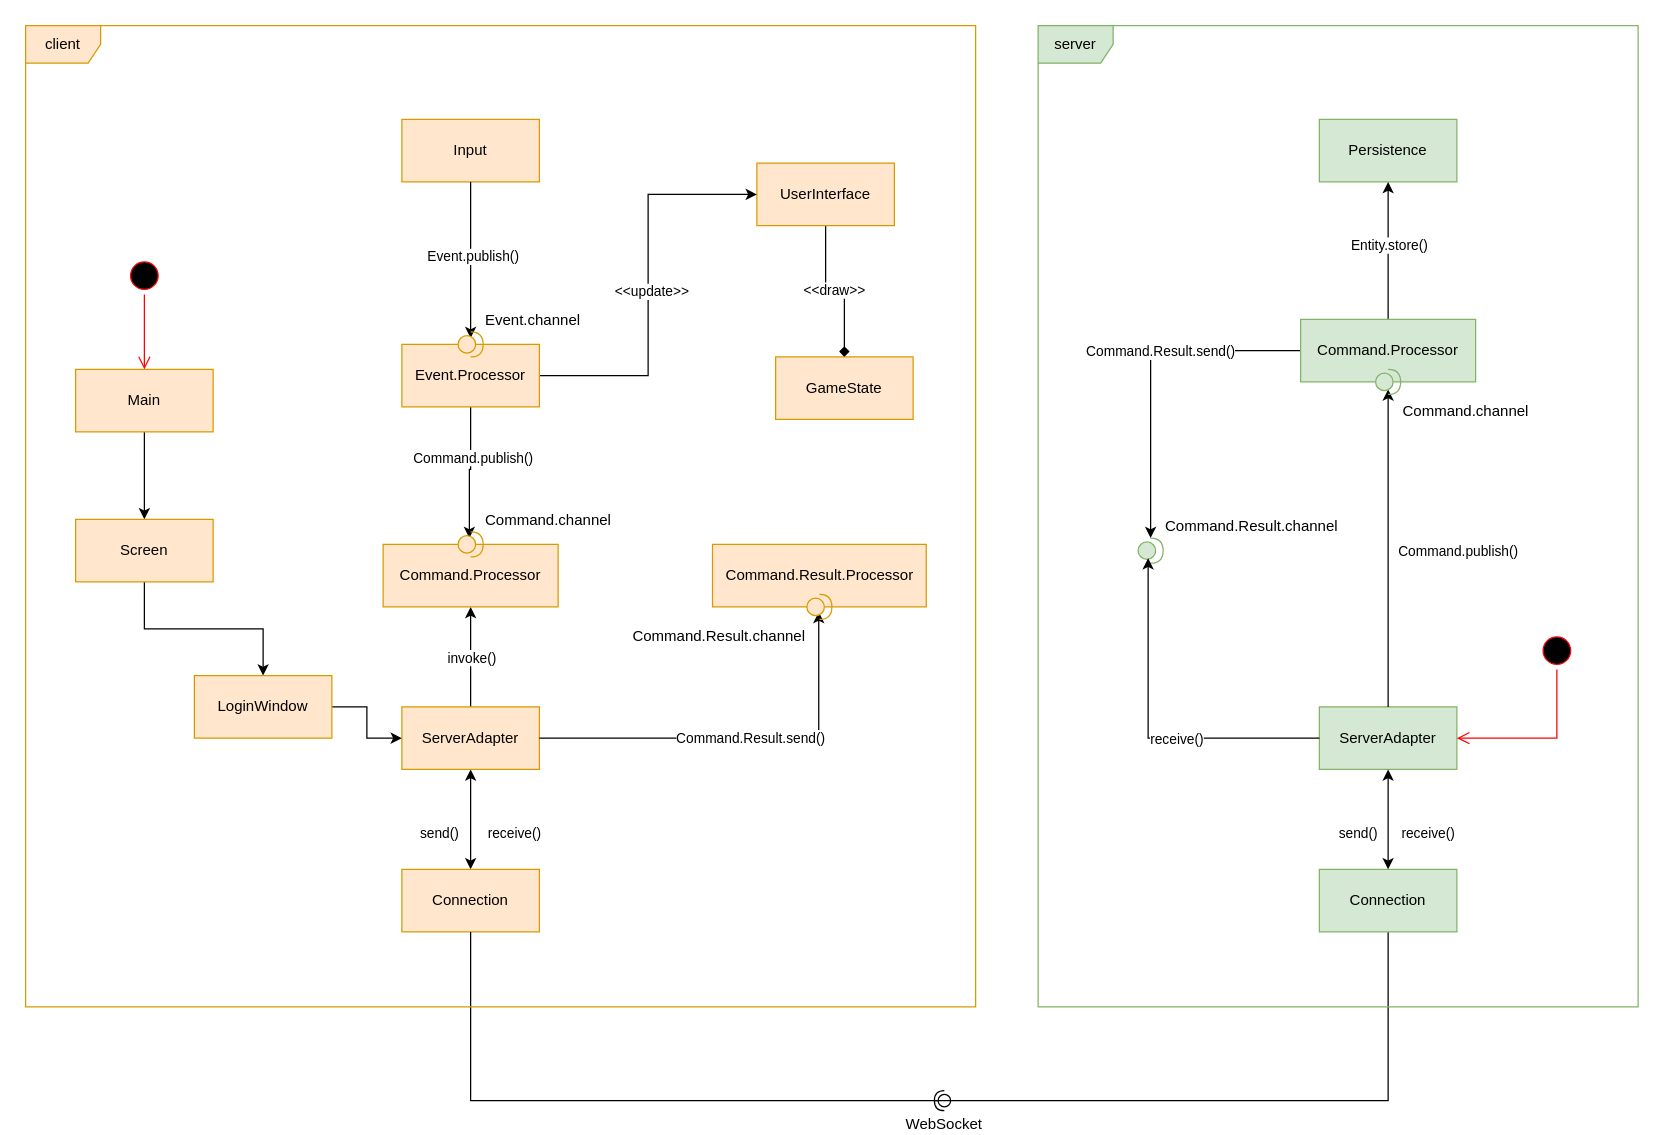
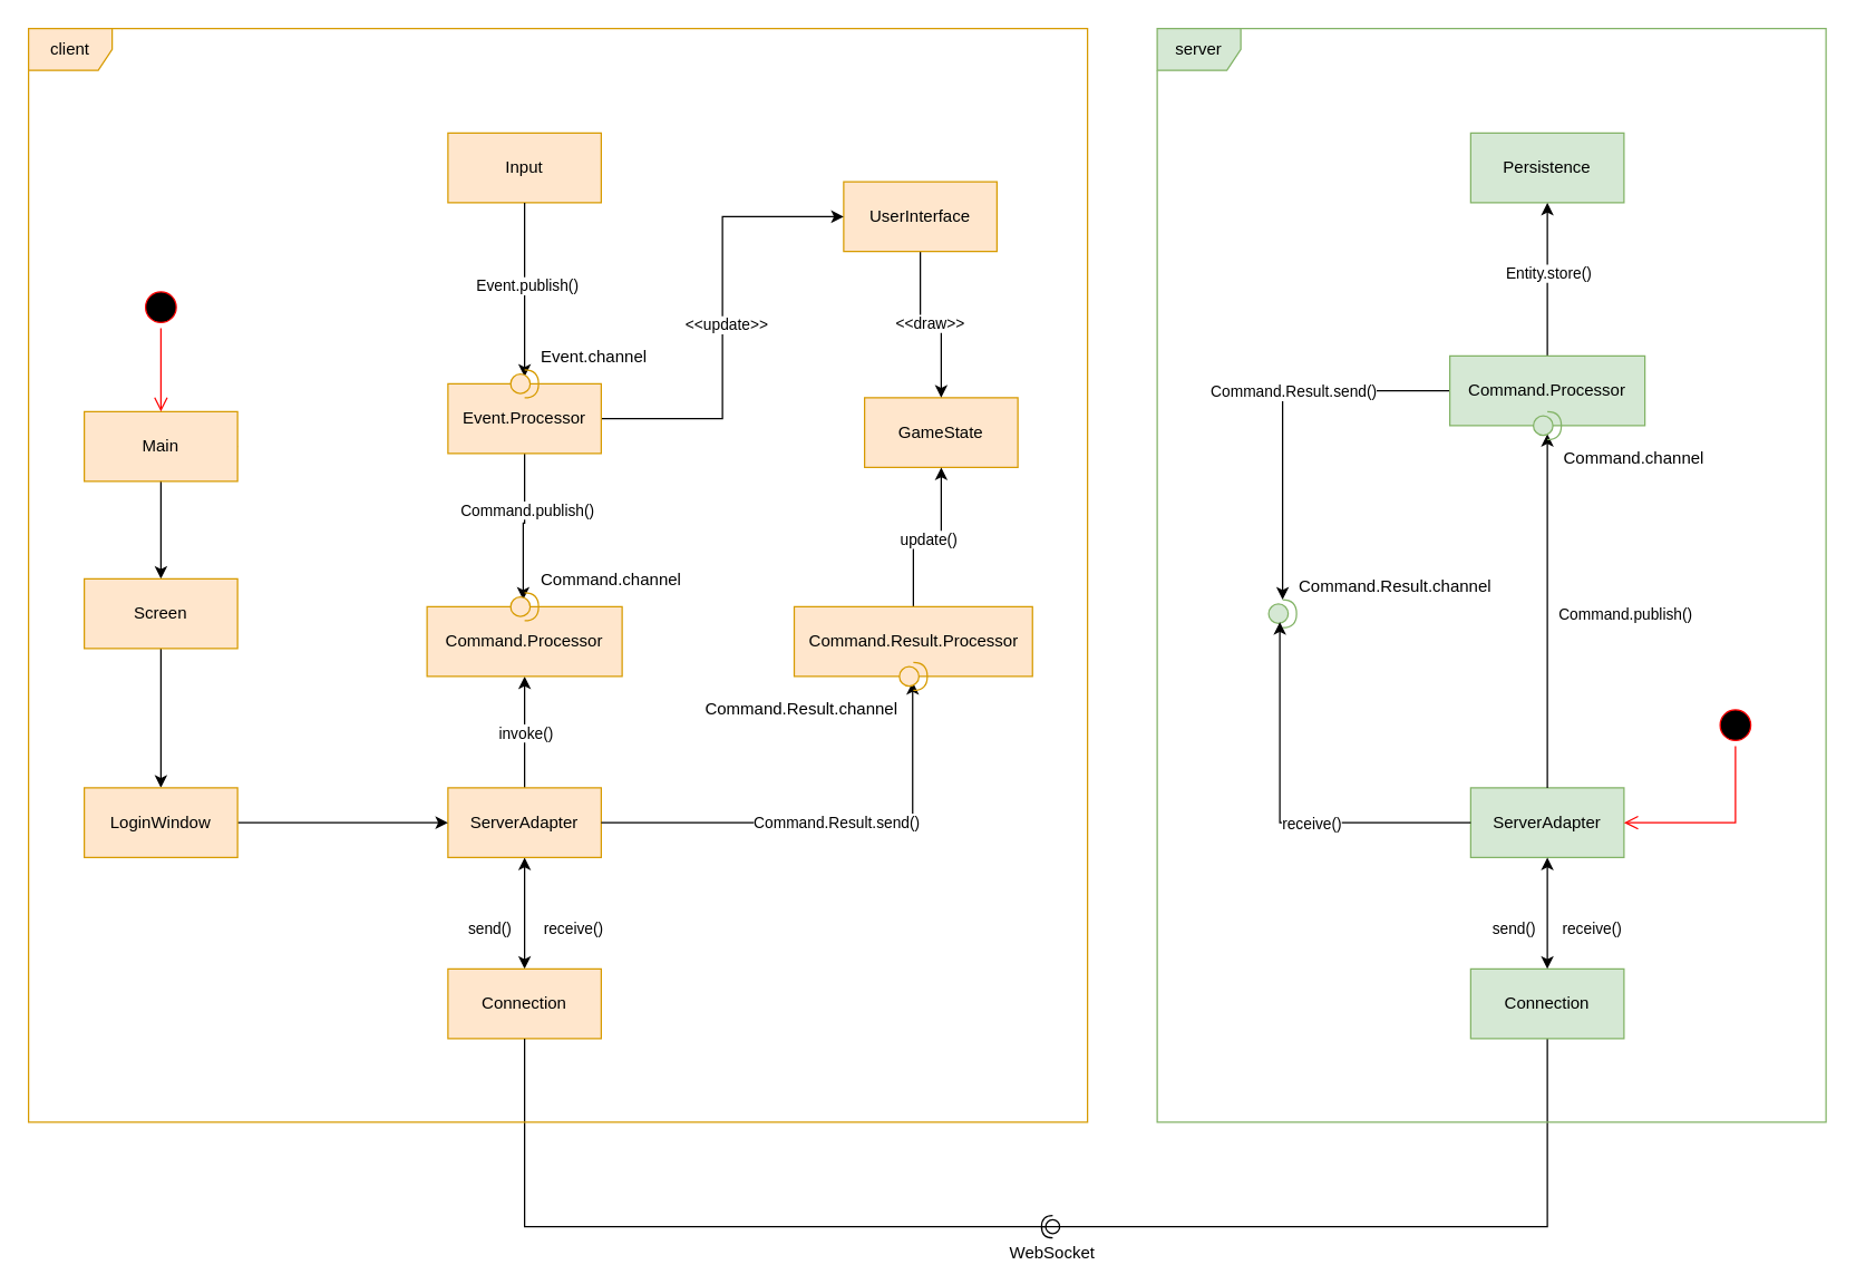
  <mxCell id="0" />
  <mxCell id="1" parent="0" />
  <mxCell id="2" value="Input" style="html=1;whiteSpace=wrap;fillColor=#ffe6cc;strokeColor=#d79b00;" parent="1" vertex="1"><mxGeometry x="321" y="95" width="110" height="50" as="geometry" /></mxCell>
  <mxCell id="3" style="edgeStyle=orthogonalEdgeStyle;rounded=0;orthogonalLoop=1;jettySize=auto;html=1;exitX=0.5;exitY=1;exitDx=0;exitDy=0;entryX=0.5;entryY=0.25;entryDx=0;entryDy=0;entryPerimeter=0;" parent="1" source="2" target="33" edge="1"><mxGeometry relative="1" as="geometry"><Array as="points"><mxPoint x="376" y="260" /></Array></mxGeometry></mxCell>
  <mxCell id="4" value="Event.publish()" style="edgeLabel;html=1;align=center;verticalAlign=middle;resizable=0;points=[];" parent="3" vertex="1" connectable="0"><mxGeometry x="-0.061" y="1" relative="1" as="geometry"><mxPoint as="offset" /></mxGeometry></mxCell>
  <mxCell id="5" style="edgeStyle=orthogonalEdgeStyle;rounded=0;orthogonalLoop=1;jettySize=auto;html=1;exitX=0.5;exitY=1;exitDx=0;exitDy=0;entryX=0.45;entryY=0.25;entryDx=0;entryDy=0;entryPerimeter=0;" parent="1" source="32" target="31" edge="1"><mxGeometry relative="1" as="geometry" /></mxCell>
  <mxCell id="6" value="Command.publish()" style="edgeLabel;html=1;align=center;verticalAlign=middle;resizable=0;points=[];" parent="5" vertex="1" connectable="0"><mxGeometry x="-0.25" y="1" relative="1" as="geometry"><mxPoint as="offset" /></mxGeometry></mxCell>
  <mxCell id="7" style="edgeStyle=orthogonalEdgeStyle;rounded=0;orthogonalLoop=1;jettySize=auto;html=1;exitX=0.5;exitY=0;exitDx=0;exitDy=0;entryX=0.5;entryY=1;entryDx=0;entryDy=0;" parent="1" source="12" target="30" edge="1"><mxGeometry relative="1" as="geometry" /></mxCell>
  <mxCell id="8" value="invoke()" style="edgeLabel;html=1;align=center;verticalAlign=middle;resizable=0;points=[];" parent="7" vertex="1" connectable="0"><mxGeometry x="0.3" y="-1" relative="1" as="geometry"><mxPoint x="-1" y="12" as="offset" /></mxGeometry></mxCell>
  <mxCell id="9" style="edgeStyle=orthogonalEdgeStyle;rounded=0;orthogonalLoop=1;jettySize=auto;html=1;exitX=0.5;exitY=1;exitDx=0;exitDy=0;entryX=0.5;entryY=0;entryDx=0;entryDy=0;startArrow=classic;startFill=1;" parent="1" source="12" target="13" edge="1"><mxGeometry relative="1" as="geometry" /></mxCell>
  <mxCell id="10" value="send()" style="edgeLabel;html=1;align=center;verticalAlign=middle;resizable=0;points=[];" parent="9" vertex="1" connectable="0"><mxGeometry x="-0.1" relative="1" as="geometry"><mxPoint x="-26" y="14" as="offset" /></mxGeometry></mxCell>
  <mxCell id="11" value="receive()" style="edgeLabel;html=1;align=center;verticalAlign=middle;resizable=0;points=[];" parent="9" vertex="1" connectable="0"><mxGeometry x="-0.075" y="1" relative="1" as="geometry"><mxPoint x="33" y="13" as="offset" /></mxGeometry></mxCell>
  <mxCell id="12" value="ServerAdapter" style="html=1;whiteSpace=wrap;fillColor=#ffe6cc;strokeColor=#d79b00;" parent="1" vertex="1"><mxGeometry x="321" y="565" width="110" height="50" as="geometry" /></mxCell>
  <mxCell id="13" value="Connection" style="html=1;whiteSpace=wrap;fillColor=#ffe6cc;strokeColor=#d79b00;" parent="1" vertex="1"><mxGeometry x="321" y="695" width="110" height="50" as="geometry" /></mxCell>
  <mxCell id="14" value="" style="rounded=0;orthogonalLoop=1;jettySize=auto;html=1;endArrow=halfCircle;endFill=0;endSize=6;strokeWidth=1;sketch=0;exitX=0.5;exitY=1;exitDx=0;exitDy=0;" parent="1" source="46" target="16" edge="1"><mxGeometry relative="1" as="geometry"><mxPoint x="584" y="820" as="sourcePoint" /><Array as="points"><mxPoint x="1110" y="880" /><mxPoint x="750" y="880" /></Array></mxGeometry></mxCell>
  <mxCell id="15" value="" style="rounded=0;orthogonalLoop=1;jettySize=auto;html=1;endArrow=oval;endFill=0;sketch=0;sourcePerimeterSpacing=0;targetPerimeterSpacing=0;endSize=10;exitX=0.5;exitY=1;exitDx=0;exitDy=0;" parent="1" source="13" target="16" edge="1"><mxGeometry relative="1" as="geometry"><mxPoint x="544" y="820" as="sourcePoint" /><Array as="points"><mxPoint x="376" y="880" /></Array></mxGeometry></mxCell>
  <mxCell id="16" value="WebSocket" style="ellipse;whiteSpace=wrap;html=1;align=center;aspect=fixed;fillColor=none;strokeColor=none;resizable=0;perimeter=centerPerimeter;rotatable=0;allowArrows=0;points=[];outlineConnect=1;labelPosition=center;verticalLabelPosition=bottom;verticalAlign=top;" parent="1" vertex="1"><mxGeometry x="750" y="875" width="10" height="10" as="geometry" /></mxCell>
  <mxCell id="17" value="client" style="shape=umlFrame;whiteSpace=wrap;html=1;pointerEvents=0;fillColor=#ffe6cc;strokeColor=#d79b00;" parent="1" vertex="1"><mxGeometry x="20" y="20" width="760" height="785" as="geometry" /></mxCell>
  <mxCell id="18" style="edgeStyle=orthogonalEdgeStyle;rounded=0;orthogonalLoop=1;jettySize=auto;html=1;exitX=1;exitY=0.5;exitDx=0;exitDy=0;entryX=0.475;entryY=0.7;entryDx=0;entryDy=0;entryPerimeter=0;" parent="1" source="12" target="29" edge="1"><mxGeometry relative="1" as="geometry" /></mxCell>
  <mxCell id="19" value="Command.Result.send()" style="edgeLabel;html=1;align=center;verticalAlign=middle;resizable=0;points=[];" parent="18" vertex="1" connectable="0"><mxGeometry x="0.034" y="1" relative="1" as="geometry"><mxPoint as="offset" /></mxGeometry></mxCell>
  <mxCell id="20" value="GameState" style="html=1;whiteSpace=wrap;fillColor=#ffe6cc;strokeColor=#d79b00;" parent="1" vertex="1"><mxGeometry x="620" y="285" width="110" height="50" as="geometry" /></mxCell>
- <mxCell id="23" style="edgeStyle=orthogonalEdgeStyle;rounded=0;orthogonalLoop=1;jettySize=auto;html=1;exitX=0.5;exitY=1;exitDx=0;exitDy=0;entryX=0.5;entryY=0;entryDx=0;entryDy=0;endArrow=diamond;" parent="1" source="25" target="20" edge="1"><mxGeometry relative="1" as="geometry" /></mxCell>
+ <mxCell id="21" style="edgeStyle=orthogonalEdgeStyle;rounded=0;orthogonalLoop=1;jettySize=auto;html=1;exitX=0.5;exitY=0;exitDx=0;exitDy=0;entryX=0.5;entryY=1;entryDx=0;entryDy=0;" parent="1" source="28" target="20" edge="1"><mxGeometry relative="1" as="geometry" /></mxCell>
+ <mxCell id="22" value="update()" style="edgeLabel;html=1;align=center;verticalAlign=middle;resizable=0;points=[];" parent="21" vertex="1" connectable="0"><mxGeometry x="0.005" relative="1" as="geometry"><mxPoint y="1" as="offset" /></mxGeometry></mxCell>
+ <mxCell id="23" style="edgeStyle=orthogonalEdgeStyle;rounded=0;orthogonalLoop=1;jettySize=auto;html=1;exitX=0.5;exitY=1;exitDx=0;exitDy=0;entryX=0.5;entryY=0;entryDx=0;entryDy=0;" parent="1" source="25" target="20" edge="1"><mxGeometry relative="1" as="geometry" /></mxCell>
  <mxCell id="24" value="&amp;lt;&amp;lt;draw&amp;gt;&amp;gt;" style="edgeLabel;html=1;align=center;verticalAlign=middle;resizable=0;points=[];" parent="23" vertex="1" connectable="0"><mxGeometry x="-0.018" y="1" relative="1" as="geometry"><mxPoint as="offset" /></mxGeometry></mxCell>
  <mxCell id="25" value="UserInterface" style="html=1;whiteSpace=wrap;fillColor=#ffe6cc;strokeColor=#d79b00;" parent="1" vertex="1"><mxGeometry x="605" y="130" width="110" height="50" as="geometry" /></mxCell>
  <mxCell id="26" style="edgeStyle=orthogonalEdgeStyle;rounded=0;orthogonalLoop=1;jettySize=auto;html=1;exitX=1;exitY=0.5;exitDx=0;exitDy=0;entryX=0;entryY=0.5;entryDx=0;entryDy=0;" parent="1" source="32" target="25" edge="1"><mxGeometry relative="1" as="geometry" /></mxCell>
  <mxCell id="27" value="&amp;lt;&amp;lt;update&amp;gt;&amp;gt;" style="edgeLabel;html=1;align=center;verticalAlign=middle;resizable=0;points=[];" parent="26" vertex="1" connectable="0"><mxGeometry x="-0.021" y="-1" relative="1" as="geometry"><mxPoint x="1" y="1" as="offset" /></mxGeometry></mxCell>
  <mxCell id="28" value="Command.Result.Processor" style="html=1;whiteSpace=wrap;fillColor=#ffe6cc;strokeColor=#d79b00;" parent="1" vertex="1"><mxGeometry x="569.5" y="435" width="171" height="50" as="geometry" /></mxCell>
  <mxCell id="29" value="Command.Result.channel" style="shape=providedRequiredInterface;html=1;verticalLabelPosition=bottom;sketch=0;labelPosition=left;align=right;verticalAlign=top;fillColor=#ffe6cc;strokeColor=#d79b00;" parent="1" vertex="1"><mxGeometry x="645" y="475" width="20" height="20" as="geometry" /></mxCell>
  <mxCell id="30" value="Command.Processor" style="html=1;whiteSpace=wrap;fillColor=#ffe6cc;strokeColor=#d79b00;" parent="1" vertex="1"><mxGeometry x="306" y="435" width="140" height="50" as="geometry" /></mxCell>
  <mxCell id="31" value="Command.channel" style="shape=providedRequiredInterface;html=1;verticalLabelPosition=top;sketch=0;labelPosition=right;align=left;verticalAlign=bottom;fillColor=#ffe6cc;strokeColor=#d79b00;" parent="1" vertex="1"><mxGeometry x="366" y="425" width="20" height="20" as="geometry" /></mxCell>
  <mxCell id="32" value="Event.Processor" style="html=1;whiteSpace=wrap;fillColor=#ffe6cc;strokeColor=#d79b00;" parent="1" vertex="1"><mxGeometry x="321" y="275" width="110" height="50" as="geometry" /></mxCell>
  <mxCell id="33" value="Event.channel" style="shape=providedRequiredInterface;html=1;verticalLabelPosition=top;sketch=0;labelPosition=right;align=left;verticalAlign=bottom;fillColor=#ffe6cc;strokeColor=#d79b00;" parent="1" vertex="1"><mxGeometry x="366" y="265" width="20" height="20" as="geometry" /></mxCell>
  <mxCell id="34" style="edgeStyle=orthogonalEdgeStyle;rounded=0;orthogonalLoop=1;jettySize=auto;html=1;exitX=1;exitY=0.5;exitDx=0;exitDy=0;entryX=0.5;entryY=0;entryDx=0;entryDy=0;" edge="1" parent="1" source="35" target="37"><mxGeometry relative="1" as="geometry"><Array as="points"><mxPoint x="115" y="320" /></Array></mxGeometry></mxCell>
  <mxCell id="35" value="Main" style="html=1;whiteSpace=wrap;fillColor=#ffe6cc;strokeColor=#d79b00;" vertex="1" parent="1"><mxGeometry x="60" y="295" width="110" height="50" as="geometry" /></mxCell>
  <mxCell id="36" style="edgeStyle=orthogonalEdgeStyle;rounded=0;orthogonalLoop=1;jettySize=auto;html=1;exitX=0.5;exitY=1;exitDx=0;exitDy=0;entryX=0.5;entryY=0;entryDx=0;entryDy=0;" edge="1" parent="1" source="37" target="41"><mxGeometry relative="1" as="geometry" /></mxCell>
  <mxCell id="37" value="Screen" style="html=1;whiteSpace=wrap;fillColor=#ffe6cc;strokeColor=#d79b00;" vertex="1" parent="1"><mxGeometry x="60" y="415" width="110" height="50" as="geometry" /></mxCell>
  <mxCell id="38" value="" style="ellipse;html=1;shape=startState;fillColor=#000000;strokeColor=#ff0000;" vertex="1" parent="1"><mxGeometry x="100" y="205" width="30" height="30" as="geometry" /></mxCell>
  <mxCell id="39" value="" style="edgeStyle=orthogonalEdgeStyle;html=1;verticalAlign=bottom;endArrow=open;endSize=8;strokeColor=#ff0000;rounded=0;entryX=0.5;entryY=0;entryDx=0;entryDy=0;" edge="1" source="38" parent="1" target="35"><mxGeometry relative="1" as="geometry"><mxPoint x="115" y="275" as="targetPoint" /></mxGeometry></mxCell>
  <mxCell id="40" style="edgeStyle=orthogonalEdgeStyle;rounded=0;orthogonalLoop=1;jettySize=auto;html=1;exitX=1;exitY=0.5;exitDx=0;exitDy=0;entryX=0;entryY=0.5;entryDx=0;entryDy=0;" edge="1" parent="1" source="41" target="12"><mxGeometry relative="1" as="geometry" /></mxCell>
- <mxCell id="41" value="LoginWindow" style="html=1;whiteSpace=wrap;fillColor=#ffe6cc;strokeColor=#d79b00;" vertex="1" parent="1"><mxGeometry x="155" y="540" width="110" height="50" as="geometry" /></mxCell>
+ <mxCell id="41" value="LoginWindow" style="html=1;whiteSpace=wrap;fillColor=#ffe6cc;strokeColor=#d79b00;" vertex="1" parent="1"><mxGeometry x="60" y="565" width="110" height="50" as="geometry" /></mxCell>
  <mxCell id="42" value="ServerAdapter" style="html=1;whiteSpace=wrap;fillColor=#d5e8d4;strokeColor=#82b366;" parent="1" vertex="1"><mxGeometry x="1055" y="565" width="110" height="50" as="geometry" /></mxCell>
  <mxCell id="43" style="edgeStyle=orthogonalEdgeStyle;rounded=0;orthogonalLoop=1;jettySize=auto;html=1;exitX=0.5;exitY=0;exitDx=0;exitDy=0;entryX=0.5;entryY=0.8;entryDx=0;entryDy=0;entryPerimeter=0;" parent="1" source="42" target="59" edge="1"><mxGeometry relative="1" as="geometry" /></mxCell>
  <mxCell id="44" value="Command.publish()" style="edgeLabel;html=1;align=center;verticalAlign=middle;resizable=0;points=[];" parent="43" vertex="1" connectable="0"><mxGeometry x="-0.015" y="1" relative="1" as="geometry"><mxPoint x="56" as="offset" /></mxGeometry></mxCell>
  <mxCell id="45" value="Persistence" style="html=1;whiteSpace=wrap;fillColor=#d5e8d4;strokeColor=#82b366;" parent="1" vertex="1"><mxGeometry x="1055" y="95" width="110" height="50" as="geometry" /></mxCell>
  <mxCell id="46" value="Connection" style="html=1;whiteSpace=wrap;fillColor=#d5e8d4;strokeColor=#82b366;" parent="1" vertex="1"><mxGeometry x="1055" y="695" width="110" height="50" as="geometry" /></mxCell>
  <mxCell id="47" style="edgeStyle=orthogonalEdgeStyle;rounded=0;orthogonalLoop=1;jettySize=auto;html=1;exitX=0.5;exitY=1;exitDx=0;exitDy=0;entryX=0.5;entryY=0;entryDx=0;entryDy=0;startArrow=classic;startFill=1;" parent="1" source="42" target="46" edge="1"><mxGeometry relative="1" as="geometry" /></mxCell>
  <mxCell id="48" value="send()" style="edgeLabel;html=1;align=center;verticalAlign=middle;resizable=0;points=[];" parent="47" vertex="1" connectable="0"><mxGeometry x="-0.025" y="2" relative="1" as="geometry"><mxPoint x="-27" y="11" as="offset" /></mxGeometry></mxCell>
  <mxCell id="49" value="receive()" style="edgeLabel;html=1;align=center;verticalAlign=middle;resizable=0;points=[];" parent="47" vertex="1" connectable="0"><mxGeometry x="0.2" y="-2" relative="1" as="geometry"><mxPoint x="33" y="2" as="offset" /></mxGeometry></mxCell>
  <mxCell id="50" value="server" style="shape=umlFrame;whiteSpace=wrap;html=1;pointerEvents=0;fillColor=#d5e8d4;strokeColor=#82b366;" parent="1" vertex="1"><mxGeometry x="830" y="20" width="480" height="785" as="geometry" /></mxCell>
  <mxCell id="51" value="Command.Result.channel" style="shape=providedRequiredInterface;html=1;verticalLabelPosition=top;sketch=0;labelPosition=right;align=left;verticalAlign=bottom;fillColor=#d5e8d4;strokeColor=#82b366;" parent="1" vertex="1"><mxGeometry x="910" y="430" width="20" height="20" as="geometry" /></mxCell>
  <mxCell id="52" style="edgeStyle=orthogonalEdgeStyle;rounded=0;orthogonalLoop=1;jettySize=auto;html=1;exitX=0;exitY=0.5;exitDx=0;exitDy=0;" parent="1" source="58" target="51" edge="1"><mxGeometry relative="1" as="geometry" /></mxCell>
  <mxCell id="53" value="Command.Result.send()" style="edgeLabel;html=1;align=center;verticalAlign=middle;resizable=0;points=[];" parent="52" vertex="1" connectable="0"><mxGeometry x="-0.356" y="1" relative="1" as="geometry"><mxPoint x="-26" y="-1" as="offset" /></mxGeometry></mxCell>
  <mxCell id="54" style="edgeStyle=orthogonalEdgeStyle;rounded=0;orthogonalLoop=1;jettySize=auto;html=1;exitX=0;exitY=0.5;exitDx=0;exitDy=0;entryX=0.4;entryY=0.8;entryDx=0;entryDy=0;entryPerimeter=0;" parent="1" source="42" target="51" edge="1"><mxGeometry relative="1" as="geometry" /></mxCell>
  <mxCell id="55" value="receive()" style="edgeLabel;html=1;align=center;verticalAlign=middle;resizable=0;points=[];" parent="54" vertex="1" connectable="0"><mxGeometry x="-0.366" y="1" relative="1" as="geometry"><mxPoint x="-26" y="-1" as="offset" /></mxGeometry></mxCell>
  <mxCell id="56" style="edgeStyle=orthogonalEdgeStyle;rounded=0;orthogonalLoop=1;jettySize=auto;html=1;exitX=0.5;exitY=0;exitDx=0;exitDy=0;entryX=0.5;entryY=1;entryDx=0;entryDy=0;" parent="1" source="58" target="45" edge="1"><mxGeometry relative="1" as="geometry" /></mxCell>
  <mxCell id="57" value="Entity.store()" style="edgeLabel;html=1;align=center;verticalAlign=middle;resizable=0;points=[];" parent="56" vertex="1" connectable="0"><mxGeometry x="-0.255" y="-2" relative="1" as="geometry"><mxPoint x="-2" y="-19" as="offset" /></mxGeometry></mxCell>
  <mxCell id="58" value="Command.Processor" style="html=1;whiteSpace=wrap;fillColor=#d5e8d4;strokeColor=#82b366;" parent="1" vertex="1"><mxGeometry x="1040" y="255" width="140" height="50" as="geometry" /></mxCell>
  <mxCell id="59" value="Command.channel" style="shape=providedRequiredInterface;html=1;verticalLabelPosition=bottom;sketch=0;labelPosition=right;align=left;verticalAlign=top;fillColor=#d5e8d4;strokeColor=#82b366;" parent="1" vertex="1"><mxGeometry x="1100" y="295" width="20" height="20" as="geometry" /></mxCell>
  <mxCell id="60" value="" style="ellipse;html=1;shape=startState;fillColor=#000000;strokeColor=#ff0000;" vertex="1" parent="1"><mxGeometry x="1230" y="505" width="30" height="30" as="geometry" /></mxCell>
  <mxCell id="61" value="" style="edgeStyle=orthogonalEdgeStyle;html=1;verticalAlign=bottom;endArrow=open;endSize=8;strokeColor=#ff0000;rounded=0;entryX=1;entryY=0.5;entryDx=0;entryDy=0;" edge="1" source="60" parent="1" target="42"><mxGeometry relative="1" as="geometry"><mxPoint x="1245" y="595" as="targetPoint" /><Array as="points"><mxPoint x="1245" y="590" /></Array></mxGeometry></mxCell>
